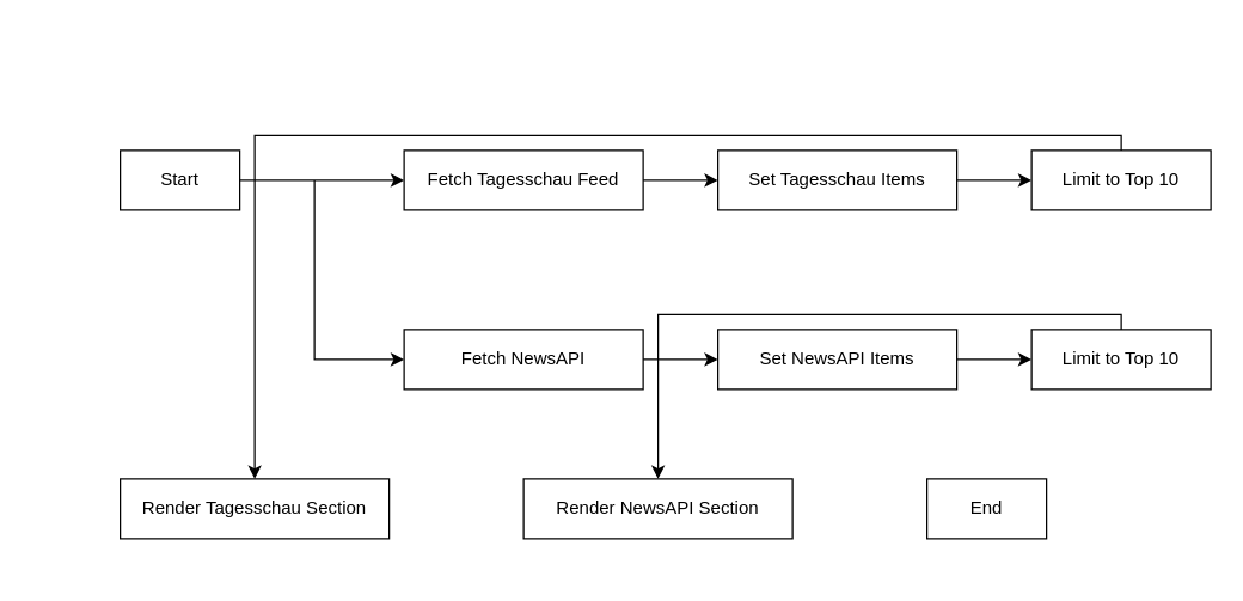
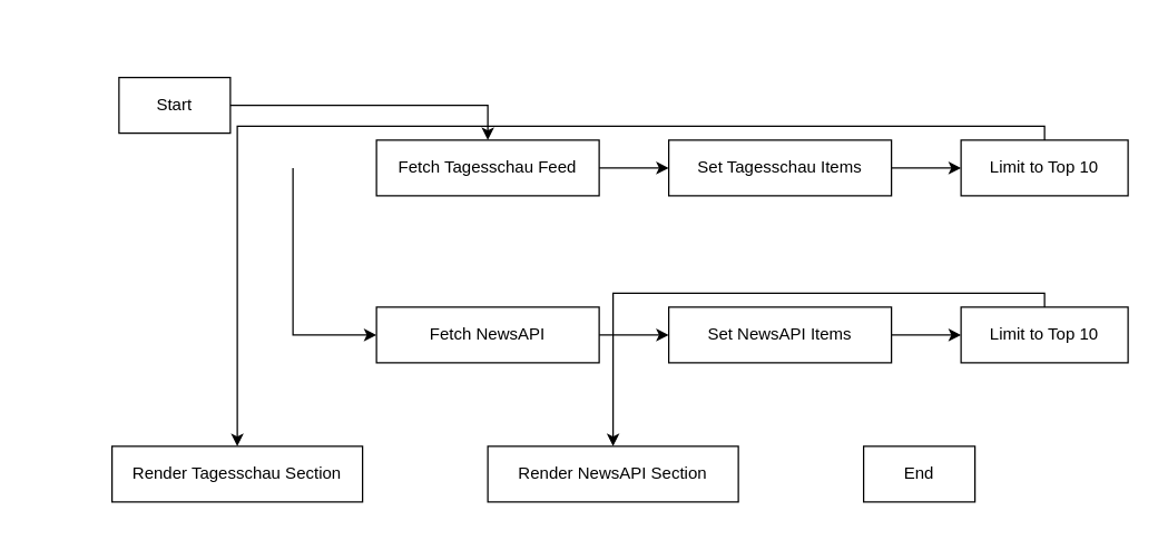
  <mxCell id="0" />
  <mxCell id="1" parent="0" />
  <mxCell id="2" value="" style="group" parent="1" vertex="1" connectable="0"><mxGeometry x="20" y="20" width="760" height="360" as="geometry" /></mxCell>
- <mxCell id="3" value="Start" style="rounded=0;whiteSpace=wrap;html=1;" parent="2" vertex="1" connectable="0"><mxGeometry x="60" y="80" width="80" height="40" as="geometry" /></mxCell>
+ <mxCell id="3" value="Start" style="rounded=0;whiteSpace=wrap;html=1;" parent="2" vertex="1" connectable="0"><mxGeometry x="65" y="35" width="80" height="40" as="geometry" /></mxCell>
  <mxCell id="4" value="Fetch Tagesschau Feed" style="rounded=0;whiteSpace=wrap;html=1;" parent="2" vertex="1" connectable="0"><mxGeometry x="250" y="80" width="160" height="40" as="geometry" /></mxCell>
  <mxCell id="5" value="Fetch NewsAPI" style="rounded=0;whiteSpace=wrap;html=1;" parent="2" vertex="1" connectable="0"><mxGeometry x="250" y="200" width="160" height="40" as="geometry" /></mxCell>
  <mxCell id="6" value="Set Tagesschau Items" style="rounded=0;whiteSpace=wrap;html=1;" parent="2" vertex="1" connectable="0"><mxGeometry x="460" y="80" width="160" height="40" as="geometry" /></mxCell>
  <mxCell id="7" value="Set NewsAPI Items" style="rounded=0;whiteSpace=wrap;html=1;" parent="2" vertex="1" connectable="0"><mxGeometry x="460" y="200" width="160" height="40" as="geometry" /></mxCell>
  <mxCell id="8" value="Limit to Top 10" style="rounded=0;whiteSpace=wrap;html=1;" parent="2" vertex="1" connectable="0"><mxGeometry x="670" y="80" width="120" height="40" as="geometry" /></mxCell>
  <mxCell id="9" value="Limit to Top 10" style="rounded=0;whiteSpace=wrap;html=1;" parent="2" vertex="1" connectable="0"><mxGeometry x="670" y="200" width="120" height="40" as="geometry" /></mxCell>
  <mxCell id="10" value="Render Tagesschau Section" style="rounded=0;whiteSpace=wrap;html=1;" parent="2" vertex="1" connectable="0"><mxGeometry x="60" y="300" width="180" height="40" as="geometry" /></mxCell>
  <mxCell id="11" value="Render NewsAPI Section" style="rounded=0;whiteSpace=wrap;html=1;" parent="2" vertex="1" connectable="0"><mxGeometry x="330" y="300" width="180" height="40" as="geometry" /></mxCell>
  <mxCell id="12" value="End" style="rounded=0;whiteSpace=wrap;html=1;" parent="2" vertex="1" connectable="0"><mxGeometry x="600" y="300" width="80" height="40" as="geometry" /></mxCell>
  <mxCell id="13" style="edgeStyle=orthogonalEdgeStyle;rounded=0;orthogonalLoop=1;jettySize=auto;html=1;" parent="2" source="3" target="4" edge="1"><mxGeometry relative="1" as="geometry" /></mxCell>
  <mxCell id="14" style="edgeStyle=orthogonalEdgeStyle;rounded=0;orthogonalLoop=1;jettySize=auto;html=1;" parent="2" source="4" target="6" edge="1"><mxGeometry relative="1" as="geometry" /></mxCell>
  <mxCell id="15" style="edgeStyle=orthogonalEdgeStyle;rounded=0;orthogonalLoop=1;jettySize=auto;html=1;" parent="2" source="5" target="7" edge="1"><mxGeometry relative="1" as="geometry" /></mxCell>
  <mxCell id="16" style="edgeStyle=orthogonalEdgeStyle;rounded=0;orthogonalLoop=1;jettySize=auto;html=1;" parent="2" source="6" target="8" edge="1"><mxGeometry relative="1" as="geometry" /></mxCell>
  <mxCell id="17" style="edgeStyle=orthogonalEdgeStyle;rounded=0;orthogonalLoop=1;jettySize=auto;html=1;" parent="2" source="7" target="9" edge="1"><mxGeometry relative="1" as="geometry" /></mxCell>
  <mxCell id="18" style="edgeStyle=orthogonalEdgeStyle;rounded=0;orthogonalLoop=1;jettySize=auto;html=1;" parent="2" source="8" target="10" edge="1"><mxGeometry relative="1" as="geometry"><Array as="points"><mxPoint x="730" y="70" /><mxPoint x="150" y="70" /></Array></mxGeometry></mxCell>
  <mxCell id="19" style="edgeStyle=orthogonalEdgeStyle;rounded=0;orthogonalLoop=1;jettySize=auto;html=1;" parent="2" source="9" target="11" edge="1"><mxGeometry relative="1" as="geometry"><Array as="points"><mxPoint x="730" y="190" /><mxPoint x="420" y="190" /></Array></mxGeometry></mxCell>
  <mxCell id="20" value="" style="endArrow=classic;html=1;rounded=0;" edge="1" parent="1"><mxGeometry width="50" height="50" relative="1" as="geometry"><mxPoint x="210" y="120" as="sourcePoint" /><mxPoint x="270" y="240" as="targetPoint" /><Array as="points"><mxPoint x="210" y="240" /></Array></mxGeometry></mxCell>
